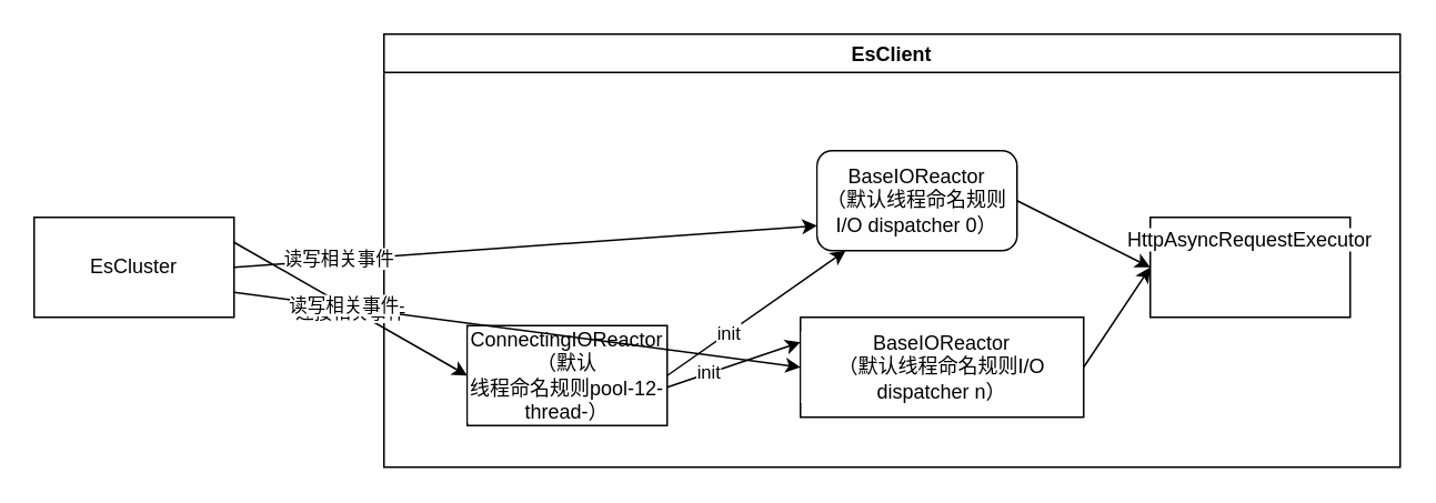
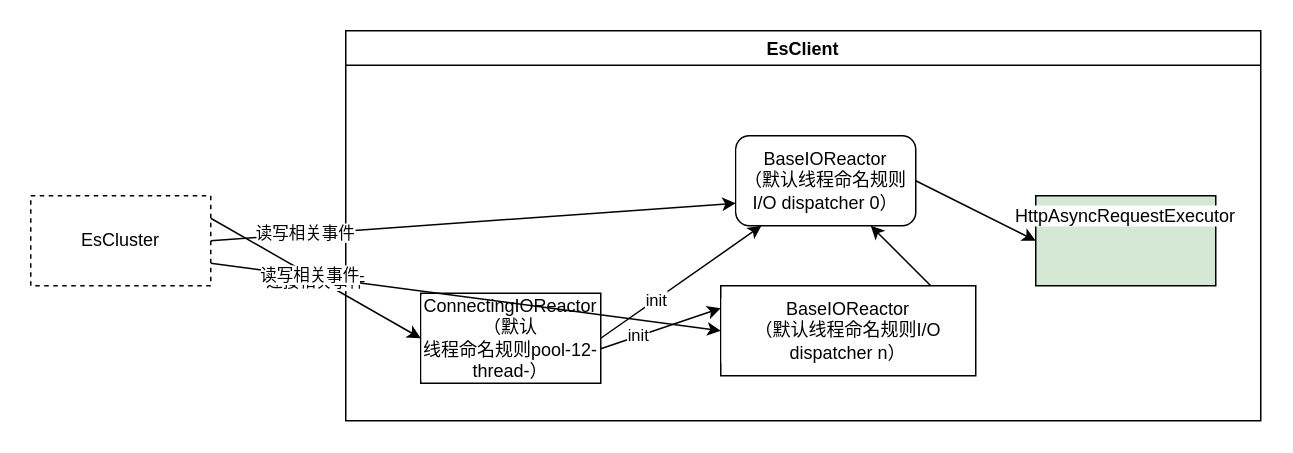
  <mxCell id="0" />
  <mxCell id="1" parent="0" />
  <mxCell id="2" value="EsClient" style="swimlane;fontColor=default;" vertex="1" parent="1"><mxGeometry x="230" y="20" width="610" height="260" as="geometry" /></mxCell>
  <mxCell id="3" style="rounded=0;orthogonalLoop=1;jettySize=auto;html=1;exitX=1;exitY=0.617;exitDx=0;exitDy=0;exitPerimeter=0;fontColor=default;entryX=0;entryY=0.25;entryDx=0;entryDy=0;" edge="1" parent="2" source="5" target="11"><mxGeometry relative="1" as="geometry" /></mxCell>
  <mxCell id="4" value="init" style="edgeLabel;html=1;align=center;verticalAlign=middle;resizable=0;points=[];fontColor=default;" vertex="1" connectable="0" parent="3"><mxGeometry x="-0.381" y="1" relative="1" as="geometry"><mxPoint as="offset" /></mxGeometry></mxCell>
  <mxCell id="5" value="ConnectingIOReactor（默认&#10;线程命名规则pool-12-thread-）" style="rounded=0;whiteSpace=wrap;fontColor=default;labelBackgroundColor=default;" vertex="1" parent="2"><mxGeometry x="50" y="175" width="120" height="60" as="geometry" /></mxCell>
  <mxCell id="6" style="rounded=0;orthogonalLoop=1;jettySize=auto;html=1;exitX=1;exitY=0.5;exitDx=0;exitDy=0;entryX=0;entryY=0.5;entryDx=0;entryDy=0;fontColor=default;" edge="1" parent="2" source="7" target="12"><mxGeometry relative="1" as="geometry" /></mxCell>
  <mxCell id="7" value="BaseIOReactor&#10;（默认线程命名规则I/O dispatcher 0）" style="whiteSpace=wrap;fontColor=default;labelBackgroundColor=default;strokeColor=default;rounded=1;" vertex="1" parent="2"><mxGeometry x="260" y="70" width="120" height="60" as="geometry" /></mxCell>
  <mxCell id="8" value="" style="rounded=0;orthogonalLoop=1;jettySize=auto;html=1;exitX=1;exitY=0.5;exitDx=0;exitDy=0;fontColor=default;" edge="1" parent="2" source="5" target="7"><mxGeometry relative="1" as="geometry" /></mxCell>
  <mxCell id="9" value="init" style="edgeLabel;html=1;align=center;verticalAlign=middle;resizable=0;points=[];fontColor=default;" vertex="1" connectable="0" parent="8"><mxGeometry x="-0.323" relative="1" as="geometry"><mxPoint as="offset" /></mxGeometry></mxCell>
- <mxCell id="10" style="rounded=0;orthogonalLoop=1;jettySize=auto;html=1;exitX=1;exitY=0.5;exitDx=0;exitDy=0;entryX=0;entryY=0.5;entryDx=0;entryDy=0;fontColor=default;" edge="1" parent="2" source="11" target="12"><mxGeometry relative="1" as="geometry" /></mxCell>
+ <mxCell id="10" style="rounded=0;orthogonalLoop=1;jettySize=auto;html=1;exitX=1;exitY=0.5;exitDx=0;exitDy=0;fontColor=default;" edge="1" parent="2" source="11" target="7"><mxGeometry relative="1" as="geometry" /></mxCell>
  <mxCell id="11" value="BaseIOReactor&#10;（默认线程命名规则I/O dispatcher n）" style="whiteSpace=wrap;rounded=0;fontColor=default;labelBackgroundColor=default;" vertex="1" parent="2"><mxGeometry x="250" y="170" width="170" height="60" as="geometry" /></mxCell>
- <mxCell id="12" value="HttpAsyncRequestExecutor" style="rounded=0;whiteSpace=wrap;fontColor=default;labelBackgroundColor=default;verticalAlign=top;" vertex="1" parent="2"><mxGeometry x="460" y="110" width="120" height="60" as="geometry" /></mxCell>
+ <mxCell id="12" value="HttpAsyncRequestExecutor" style="rounded=0;whiteSpace=wrap;fontColor=default;labelBackgroundColor=default;verticalAlign=top;fillColor=#d5e8d4;" vertex="1" parent="2"><mxGeometry x="460" y="110" width="120" height="60" as="geometry" /></mxCell>
  <mxCell id="13" style="rounded=0;orthogonalLoop=1;jettySize=auto;html=1;exitX=1;exitY=0.25;exitDx=0;exitDy=0;entryX=0;entryY=0.5;entryDx=0;entryDy=0;fontColor=default;" edge="1" parent="1" source="19" target="5"><mxGeometry relative="1" as="geometry" /></mxCell>
  <mxCell id="14" value="连接相关事件" style="edgeLabel;html=1;align=center;verticalAlign=middle;resizable=0;points=[];fontColor=default;" vertex="1" connectable="0" parent="13"><mxGeometry y="-1" relative="1" as="geometry"><mxPoint as="offset" /></mxGeometry></mxCell>
  <mxCell id="15" style="edgeStyle=none;rounded=0;orthogonalLoop=1;jettySize=auto;html=1;exitX=1;exitY=0.5;exitDx=0;exitDy=0;entryX=0;entryY=0.75;entryDx=0;entryDy=0;labelBackgroundColor=default;labelBorderColor=default;fontColor=default;" edge="1" parent="1" source="19" target="7"><mxGeometry relative="1" as="geometry" /></mxCell>
  <mxCell id="16" value="读写相关事件" style="edgeLabel;html=1;align=center;verticalAlign=middle;resizable=0;points=[];fontColor=default;" vertex="1" connectable="0" parent="15"><mxGeometry x="-0.641" y="1" relative="1" as="geometry"><mxPoint as="offset" /></mxGeometry></mxCell>
  <mxCell id="17" style="edgeStyle=none;rounded=0;orthogonalLoop=1;jettySize=auto;html=1;exitX=1;exitY=0.75;exitDx=0;exitDy=0;entryX=0;entryY=0.5;entryDx=0;entryDy=0;labelBackgroundColor=default;labelBorderColor=default;fontColor=default;" edge="1" parent="1" source="19" target="11"><mxGeometry relative="1" as="geometry" /></mxCell>
  <mxCell id="18" value="读写相关事件" style="edgeLabel;html=1;align=center;verticalAlign=middle;resizable=0;points=[];fontColor=default;" vertex="1" connectable="0" parent="17"><mxGeometry x="-0.616" y="1" relative="1" as="geometry"><mxPoint as="offset" /></mxGeometry></mxCell>
- <mxCell id="19" value="EsCluster" style="rounded=0;whiteSpace=wrap;html=1;fontColor=default;" vertex="1" parent="1"><mxGeometry x="20" y="130" width="120" height="60" as="geometry" /></mxCell>
+ <mxCell id="19" value="EsCluster" style="rounded=0;whiteSpace=wrap;html=1;fontColor=default;dashed=1;" vertex="1" parent="1"><mxGeometry x="20" y="130" width="120" height="60" as="geometry" /></mxCell>
